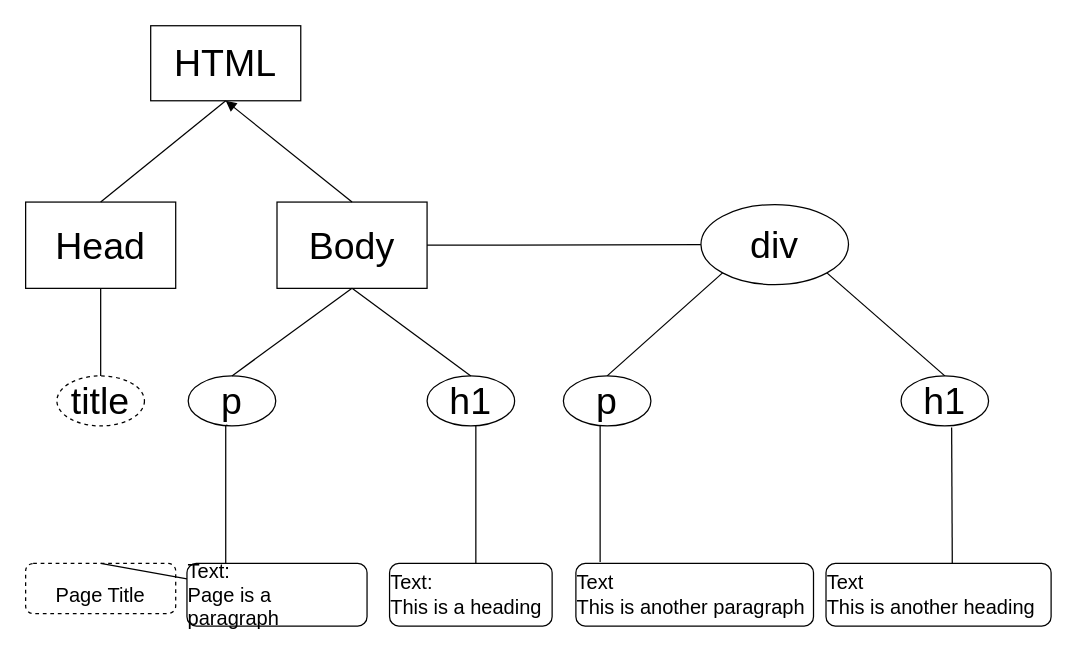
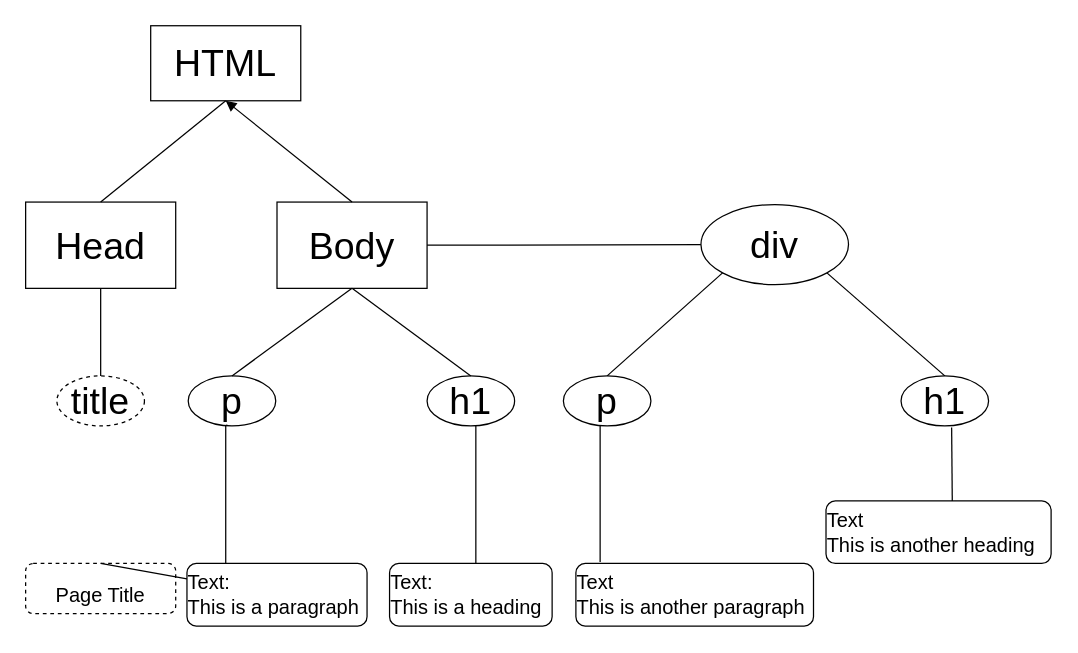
  <mxCell id="0" />
  <mxCell id="1" parent="0" />
  <mxCell id="2" value="&lt;font&gt;&lt;span style=&quot;font-size: 30px&quot;&gt;HTML&lt;/span&gt;&lt;/font&gt;" style="rounded=0;whiteSpace=wrap;html=1;" parent="1" vertex="1"><mxGeometry x="120" y="20" width="120" height="60" as="geometry" /></mxCell>
  <mxCell id="3" value="&lt;p style=&quot;line-height: 0%&quot;&gt;&lt;span&gt;Head&lt;/span&gt;&lt;br&gt;&lt;/p&gt;" style="rounded=0;whiteSpace=wrap;html=1;fontSize=30;align=center;" parent="1" vertex="1"><mxGeometry x="20" y="161" width="120" height="69" as="geometry" /></mxCell>
  <mxCell id="4" value="&lt;p style=&quot;line-height: 0%&quot;&gt;&lt;span&gt;Body&lt;/span&gt;&lt;br&gt;&lt;/p&gt;" style="rounded=0;whiteSpace=wrap;html=1;fontSize=30;" parent="1" vertex="1"><mxGeometry x="221" y="161" width="120" height="69" as="geometry" /></mxCell>
  <mxCell id="5" value="" style="endArrow=none;html=1;exitX=0.5;exitY=0;exitDx=0;exitDy=0;entryX=0.5;entryY=1;entryDx=0;entryDy=0;" parent="1" target="2" edge="1"><mxGeometry width="50" height="50" relative="1" as="geometry"><mxPoint x="80" y="161" as="sourcePoint" /><mxPoint x="320" y="120" as="targetPoint" /></mxGeometry></mxCell>
  <mxCell id="6" value="" style="endArrow=block;html=1;exitX=0.5;exitY=0;exitDx=0;exitDy=0;entryX=0.5;entryY=1;entryDx=0;entryDy=0;" parent="1" source="4" target="2" edge="1"><mxGeometry width="50" height="50" relative="1" as="geometry"><mxPoint x="250" y="170" as="sourcePoint" /><mxPoint x="330" y="130" as="targetPoint" /></mxGeometry></mxCell>
  <mxCell id="7" value="p" style="ellipse;whiteSpace=wrap;html=1;fontSize=30;" parent="1" vertex="1"><mxGeometry x="150" y="300" width="70" height="40" as="geometry" /></mxCell>
  <mxCell id="8" value="h1" style="ellipse;whiteSpace=wrap;html=1;fontSize=30;" parent="1" vertex="1"><mxGeometry x="341" y="300" width="70" height="40" as="geometry" /></mxCell>
  <mxCell id="9" value="" style="endArrow=none;html=1;fontSize=30;entryX=0.5;entryY=1;entryDx=0;entryDy=0;exitX=0.5;exitY=0;exitDx=0;exitDy=0;" parent="1" source="7" target="4" edge="1"><mxGeometry width="50" height="50" relative="1" as="geometry"><mxPoint x="341" y="239" as="sourcePoint" /><mxPoint x="400" y="220" as="targetPoint" /></mxGeometry></mxCell>
  <mxCell id="10" value="" style="endArrow=none;html=1;fontSize=30;exitX=0.5;exitY=0;exitDx=0;exitDy=0;entryX=0.5;entryY=1;entryDx=0;entryDy=0;" parent="1" source="8" target="4" edge="1"><mxGeometry width="50" height="50" relative="1" as="geometry"><mxPoint x="380" y="310" as="sourcePoint" /><mxPoint x="280" y="200" as="targetPoint" /></mxGeometry></mxCell>
  <mxCell id="11" value="title" style="ellipse;whiteSpace=wrap;html=1;fontSize=30;dashed=1;" parent="1" vertex="1"><mxGeometry x="45" y="300" width="70" height="40" as="geometry" /></mxCell>
  <mxCell id="12" value="" style="endArrow=none;html=1;fontSize=30;exitX=0.5;exitY=0;exitDx=0;exitDy=0;entryX=0.5;entryY=1;entryDx=0;entryDy=0;" parent="1" source="11" target="3" edge="1"><mxGeometry width="50" height="50" relative="1" as="geometry"><mxPoint x="355" y="250" as="sourcePoint" /><mxPoint x="260" y="210" as="targetPoint" /></mxGeometry></mxCell>
  <mxCell id="13" value="&lt;font style=&quot;font-size: 16px&quot;&gt;Page Title&lt;/font&gt;" style="rounded=1;whiteSpace=wrap;html=1;fontSize=30;align=center;spacingTop=0;spacing=0;dashed=1;" parent="1" vertex="1"><mxGeometry x="20" y="450" width="120" height="40" as="geometry" /></mxCell>
  <mxCell id="14" value="" style="endArrow=none;html=1;fontSize=30;exitX=0.5;exitY=0;exitDx=0;exitDy=0;" parent="1" source="13" target="26" edge="1"><mxGeometry width="50" height="50" relative="1" as="geometry"><mxPoint x="190" y="330" as="sourcePoint" /><mxPoint x="240" y="280" as="targetPoint" /></mxGeometry></mxCell>
  <mxCell id="15" value="" style="endArrow=none;html=1;fontSize=30;entryX=0.44;entryY=1.001;entryDx=0;entryDy=0;entryPerimeter=0;" parent="1" target="7" edge="1"><mxGeometry width="50" height="50" relative="1" as="geometry"><mxPoint x="181" y="339" as="sourcePoint" /><mxPoint x="224" y="283" as="targetPoint" /></mxGeometry></mxCell>
  <mxCell id="16" value="" style="endArrow=none;html=1;fontSize=30;exitX=1;exitY=0.5;exitDx=0;exitDy=0;" parent="1" source="4" edge="1"><mxGeometry width="50" height="50" relative="1" as="geometry"><mxPoint x="670" y="219" as="sourcePoint" /><mxPoint x="560" y="195" as="targetPoint" /></mxGeometry></mxCell>
  <mxCell id="17" value="div" style="ellipse;whiteSpace=wrap;html=1;fontSize=30;" parent="1" vertex="1"><mxGeometry x="560" y="163" width="118" height="64" as="geometry" /></mxCell>
  <mxCell id="18" value="p" style="ellipse;whiteSpace=wrap;html=1;fontSize=30;" parent="1" vertex="1"><mxGeometry x="450" y="300" width="70" height="40" as="geometry" /></mxCell>
  <mxCell id="19" value="h1" style="ellipse;whiteSpace=wrap;html=1;fontSize=30;" parent="1" vertex="1"><mxGeometry x="720" y="300" width="70" height="40" as="geometry" /></mxCell>
  <mxCell id="20" value="" style="endArrow=none;html=1;fontSize=30;entryX=1;entryY=1;entryDx=0;entryDy=0;exitX=0.5;exitY=0;exitDx=0;exitDy=0;" parent="1" source="19" target="17" edge="1"><mxGeometry width="50" height="50" relative="1" as="geometry"><mxPoint x="480" y="250" as="sourcePoint" /><mxPoint x="500" y="201" as="targetPoint" /></mxGeometry></mxCell>
  <mxCell id="21" value="" style="endArrow=none;html=1;fontSize=30;entryX=0;entryY=1;entryDx=0;entryDy=0;exitX=0.5;exitY=0;exitDx=0;exitDy=0;" parent="1" source="18" target="17" edge="1"><mxGeometry width="50" height="50" relative="1" as="geometry"><mxPoint x="520" y="222" as="sourcePoint" /><mxPoint x="499.749" y="180.142" as="targetPoint" /></mxGeometry></mxCell>
  <mxCell id="22" value="" style="endArrow=none;html=1;fontSize=30;entryX=0.42;entryY=1;entryDx=0;entryDy=0;exitX=0.102;exitY=-0.022;exitDx=0;exitDy=0;exitPerimeter=0;entryPerimeter=0;" parent="1" source="25" target="18" edge="1"><mxGeometry width="50" height="50" relative="1" as="geometry"><mxPoint x="315" y="400" as="sourcePoint" /><mxPoint x="145" y="304" as="targetPoint" /></mxGeometry></mxCell>
  <mxCell id="23" value="" style="endArrow=none;html=1;fontSize=30;exitX=0.561;exitY=0.028;exitDx=0;exitDy=0;exitPerimeter=0;entryX=0.578;entryY=1.033;entryDx=0;entryDy=0;entryPerimeter=0;" parent="1" source="24" target="19" edge="1"><mxGeometry width="50" height="50" relative="1" as="geometry"><mxPoint x="494" y="398" as="sourcePoint" /><mxPoint x="764" y="341" as="targetPoint" /><Array as="points" /></mxGeometry></mxCell>
- <mxCell id="24" value="&lt;p style=&quot;line-height: 70% ; font-size: 16px&quot;&gt;&lt;font style=&quot;font-size: 16px ; line-height: 120%&quot;&gt; Text &lt;br&gt;This is another heading&lt;/font&gt;&lt;/p&gt;" style="rounded=1;html=1;fontSize=30;align=left;spacing=1;verticalAlign=middle;horizontal=1;spacingTop=0;whiteSpace=wrap;" parent="1" vertex="1"><mxGeometry x="660" y="450" width="180" height="50" as="geometry" /></mxCell>
+ <mxCell id="24" value="&lt;p style=&quot;line-height: 70% ; font-size: 16px&quot;&gt;&lt;font style=&quot;font-size: 16px ; line-height: 120%&quot;&gt; Text &lt;br&gt;This is another heading&lt;/font&gt;&lt;/p&gt;" style="rounded=1;html=1;fontSize=30;align=left;spacing=1;verticalAlign=middle;horizontal=1;spacingTop=0;whiteSpace=wrap;" parent="1" vertex="1"><mxGeometry x="660" y="400" width="180" height="50" as="geometry" /></mxCell>
  <mxCell id="25" value="&lt;p style=&quot;line-height: 70% ; font-size: 16px&quot;&gt;&lt;font style=&quot;font-size: 16px ; line-height: 120%&quot;&gt; Text &lt;br&gt;This is another paragraph&lt;/font&gt;&lt;/p&gt;" style="rounded=1;html=1;fontSize=30;align=left;spacing=1;verticalAlign=middle;horizontal=1;spacingTop=0;whiteSpace=wrap;" parent="1" vertex="1"><mxGeometry x="460" y="450" width="190" height="50" as="geometry" /></mxCell>
- <mxCell id="26" value="&lt;p style=&quot;line-height: 70% ; font-size: 16px&quot;&gt;&lt;font style=&quot;font-size: 16px ; line-height: 120%&quot;&gt; Text:&amp;nbsp;&lt;br style=&quot;font-size: 16px&quot;&gt;Page is a paragraph&lt;/font&gt;&lt;/p&gt;" style="rounded=1;html=1;fontSize=16;align=left;spacing=1;verticalAlign=middle;horizontal=1;spacingTop=0;whiteSpace=wrap;" parent="1" vertex="1"><mxGeometry x="149" y="450" width="144" height="50" as="geometry" /></mxCell>
+ <mxCell id="26" value="&lt;p style=&quot;line-height: 70% ; font-size: 16px&quot;&gt;&lt;font style=&quot;font-size: 16px ; line-height: 120%&quot;&gt; Text:&amp;nbsp;&lt;br style=&quot;font-size: 16px&quot;&gt;This is a paragraph&lt;/font&gt;&lt;/p&gt;" style="rounded=1;html=1;fontSize=16;align=left;spacing=1;verticalAlign=middle;horizontal=1;spacingTop=0;whiteSpace=wrap;" parent="1" vertex="1"><mxGeometry x="149" y="450" width="144" height="50" as="geometry" /></mxCell>
  <mxCell id="27" value="&lt;p style=&quot;line-height: 70% ; font-size: 16px&quot;&gt;&lt;font style=&quot;font-size: 16px ; line-height: 120%&quot;&gt; Text:&amp;nbsp;&lt;br&gt;This is a heading&lt;/font&gt;&lt;/p&gt;" style="rounded=1;html=1;fontSize=30;align=left;spacing=1;verticalAlign=middle;horizontal=1;spacingTop=0;whiteSpace=wrap;" parent="1" vertex="1"><mxGeometry x="311" y="450" width="130" height="50" as="geometry" /></mxCell>
  <mxCell id="28" value="" style="endArrow=none;html=1;" parent="1" edge="1"><mxGeometry width="50" height="50" relative="1" as="geometry"><mxPoint x="380" y="450" as="sourcePoint" /><mxPoint x="380" y="340" as="targetPoint" /></mxGeometry></mxCell>
  <mxCell id="29" value="" style="endArrow=none;html=1;fontSize=30;exitX=0.5;exitY=0;exitDx=0;exitDy=0;entryX=0.5;entryY=1;entryDx=0;entryDy=0;" parent="1" edge="1"><mxGeometry width="50" height="50" relative="1" as="geometry"><mxPoint x="180" y="450" as="sourcePoint" /><mxPoint x="180" y="340" as="targetPoint" /></mxGeometry></mxCell>
